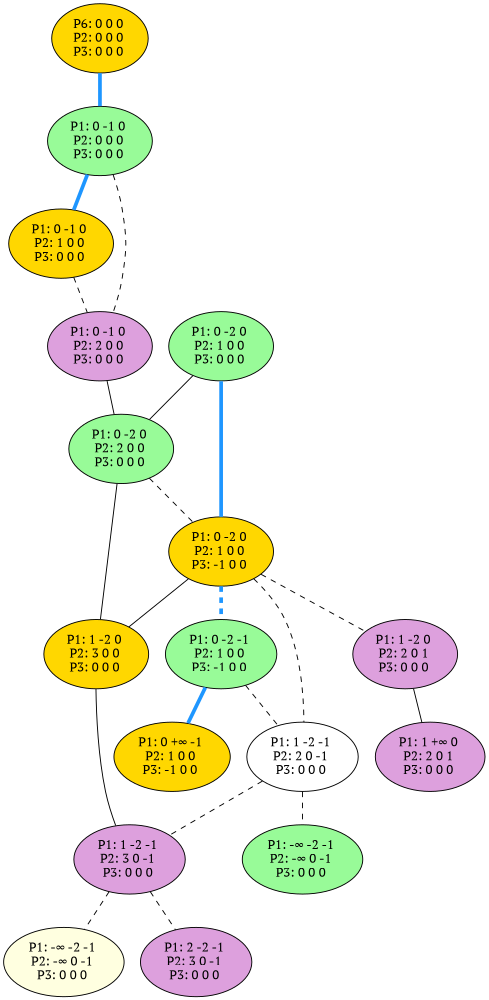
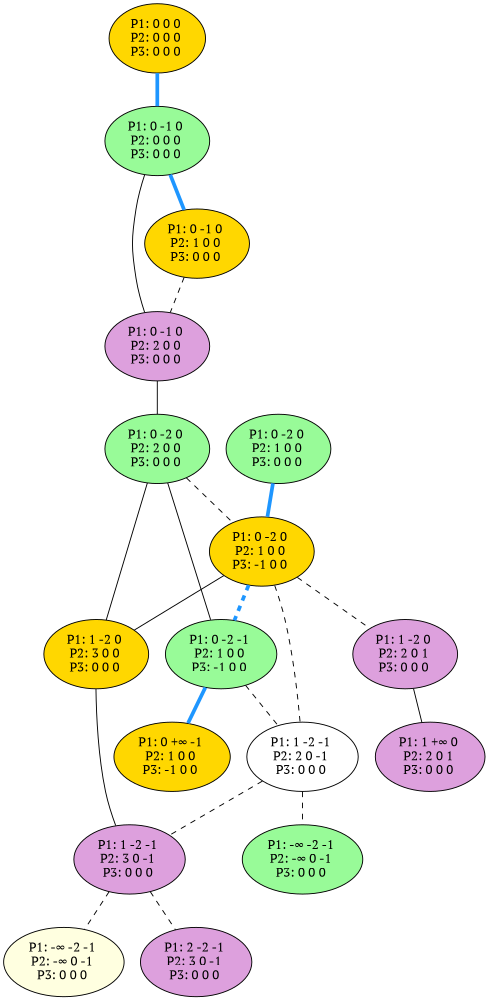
  graph {
    color=black
    fontname="PT Serif"
    node [fillcolor=gold fontname="PT Serif" style=filled]
    edge [color=black fontname="PT Serif" style=dashed]
-   n1 [label="P6: 0 0 0 \nP2: 0 0 0 \nP3: 0 0 0 \n"]
+   n1 [label="P1: 0 0 0 \nP2: 0 0 0 \nP3: 0 0 0 \n"]
    n2 [fillcolor=palegreen label="P1: 0 -1 0 \nP2: 0 0 0 \nP3: 0 0 0 \n"]
    n3 [label="P1: 0 -1 0 \nP2: 1 0 0 \nP3: 0 0 0 \n"]
    n4 [fillcolor=plum label="P1: 0 -1 0 \nP2: 2 0 0 \nP3: 0 0 0 \n"]
    n5 [fillcolor=palegreen label="P1: 0 -2 0 \nP2: 2 0 0 \nP3: 0 0 0 \n"]
    n6 [fillcolor=palegreen label="P1: 0 -2 0 \nP2: 1 0 0 \nP3: 0 0 0 \n"]
    n7 [label="P1: 0 -2 0 \nP2: 1 0 0 \nP3: -1 0 0 \n"]
    n8 [label="P1: 1 -2 0 \nP2: 3 0 0 \nP3: 0 0 0 \n"]
    n9 [fillcolor=palegreen label="P1: 0 -2 -1 \nP2: 1 0 0 \nP3: -1 0 0 \n"]
    n10 [fillcolor=plum label="P1: 1 -2 0 \nP2: 2 0 1 \nP3: 0 0 0 \n"]
    n11 [fillcolor=white label="P1: 1 -2 -1 \nP2: 2 0 -1 \nP3: 0 0 0 \n"]
    n12 [fillcolor=plum label="P1: 1 -2 -1 \nP2: 3 0 -1 \nP3: 0 0 0 \n"]
    n13 [label="P1: 0 +∞ -1 \nP2: 1 0 0 \nP3: -1 0 0 \n"]
    n14 [fillcolor=plum label="P1: 1 +∞ 0 \nP2: 2 0 1 \nP3: 0 0 0 \n"]
    n15 [fillcolor=palegreen label="P1: -∞ -2 -1 \nP2: -∞ 0 -1 \nP3: 0 0 0 \n"]
    n16 [fillcolor=lightyellow label="P1: -∞ -2 -1 \nP2: -∞ 0 -1 \nP3: 0 0 0 \n"]
    n17 [fillcolor=plum label="P1: 2 -2 -1 \nP2: 3 0 -1 \nP3: 0 0 0 \n"]
    n1 -- n2 [color="#1E96FF" penwidth=4.0 style=solid]
    n2 -- n3 [color="#1E96FF" penwidth=4.0 style=solid]
-   n2 -- n4
+   n2 -- n4 [style=solid]
    n3 -- n4
    n4 -- n5 [style=solid]
    n5 -- n7
    n5 -- n8 [style=solid]
-   n6 -- n5 [style=solid]
+   n9 -- n5 [style=solid]
    n6 -- n7 [color="#1E96FF" penwidth=4.0 style=solid]
    n7 -- n8 [style=solid]
    n7 -- n9 [color="#1E96FF" penwidth=4.0]
    n7 -- n10
    n7 -- n11
    n8 -- n12 [style=solid]
    n9 -- n11
    n9 -- n13 [color="#1E96FF" penwidth=4.0 style=solid]
    n10 -- n14 [style=solid]
    n11 -- n12
    n11 -- n15
    n12 -- n16
    n12 -- n17
  }
